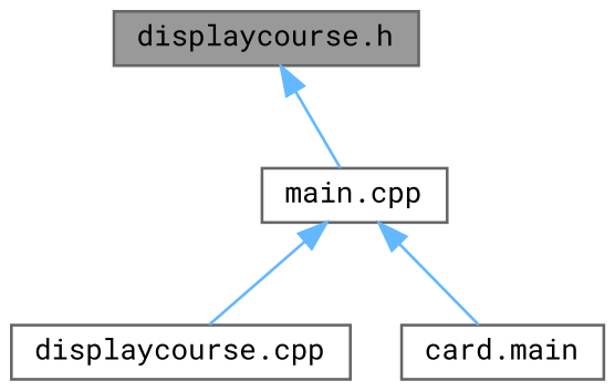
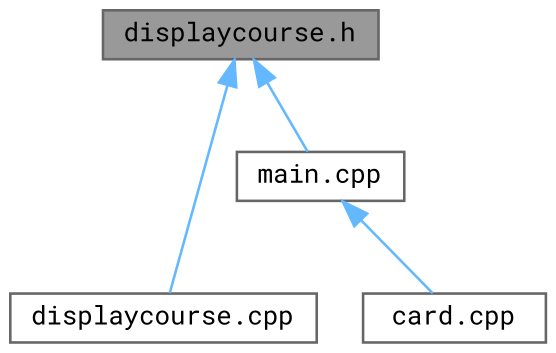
  digraph {
    fontname="Roboto Mono"
    node [color=grey40 fillcolor=white fontname="Roboto Mono" fontsize=10 shape=box style=filled]
    edge [color=steelblue1 dir=back fontname="Roboto Mono" fontsize=10 labelfontname=Helvetica labelfontsize=10 style=solid]
    n1 [color=gray40 fillcolor=grey60 fontcolor=black height=0.2 label="displaycourse.h" width=0.4]
    n2 [height=0.2 label="displaycourse.cpp" width=0.4]
    n3 [height=0.2 label="main.cpp" width=0.4]
-   n4 [height=0.2 label="card.main" width=0.4]
-   n3 -> n2
+   n4 [height=0.2 label="card.cpp" width=0.4]
+   n1 -> n2
    n1 -> n3
    n3 -> n4
  }
